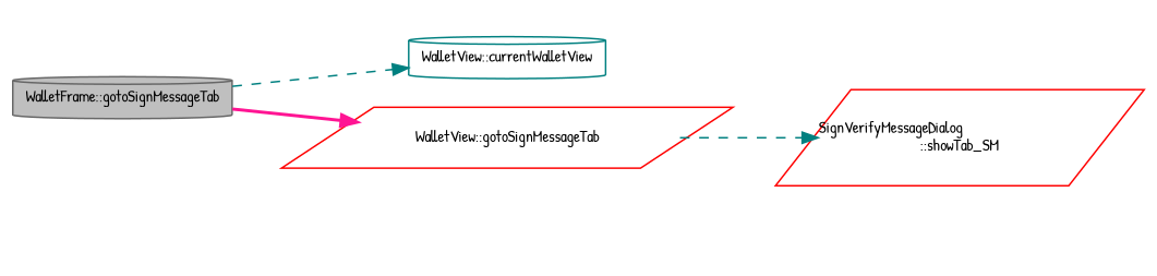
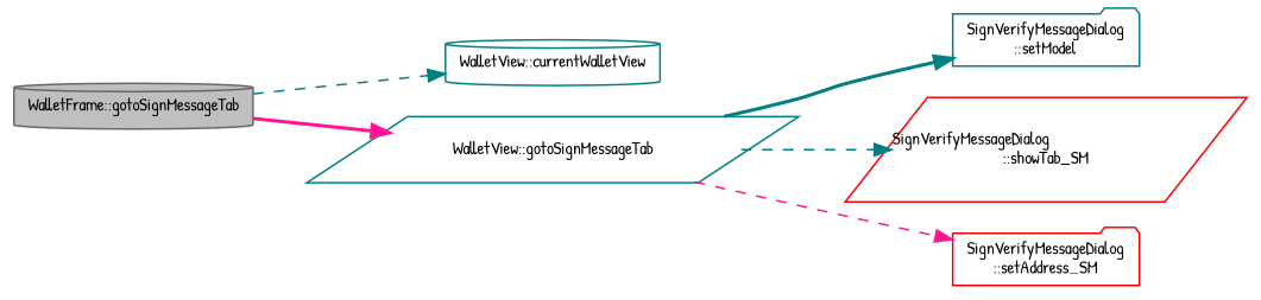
  digraph {
    fontname="Patrick Hand"
    rankdir=LR
    node [color=teal fillcolor=white fontname="Patrick Hand" fontsize=10 shape=cylinder style=filled]
    edge [color=teal fontname="Patrick Hand" fontsize=10 labelfontname=Helvetica labelfontsize=10 style=dashed]
    n1 [color=gray40 fillcolor=grey75 fontcolor=black height=0.2 label="WalletFrame::gotoSignMessageTab" width=0.4]
    n2 [height=0.2 label="WalletView::currentWalletView" width=0.4]
-   n3 [color=red height=0.2 label="WalletView::gotoSignMessageTab" shape=parallelogram width=0.4]
+   n3 [height=0.2 label="WalletView::gotoSignMessageTab" shape=parallelogram width=0.4]
+   n4 [height=0.2 label="SignVerifyMessageDialog\l::setModel" shape=folder width=0.4]
    n5 [color=red height=0.2 label="SignVerifyMessageDialog\l::showTab_SM" shape=parallelogram width=0.4]
+   n6 [color=red height=0.2 label="SignVerifyMessageDialog\l::setAddress_SM" shape=folder width=0.4]
    n1 -> n2
    n1 -> n3 [color=deeppink style=bold]
+   n3 -> n4 [style=bold]
    n3 -> n5
+   n3 -> n6 [color=deeppink]
  }
